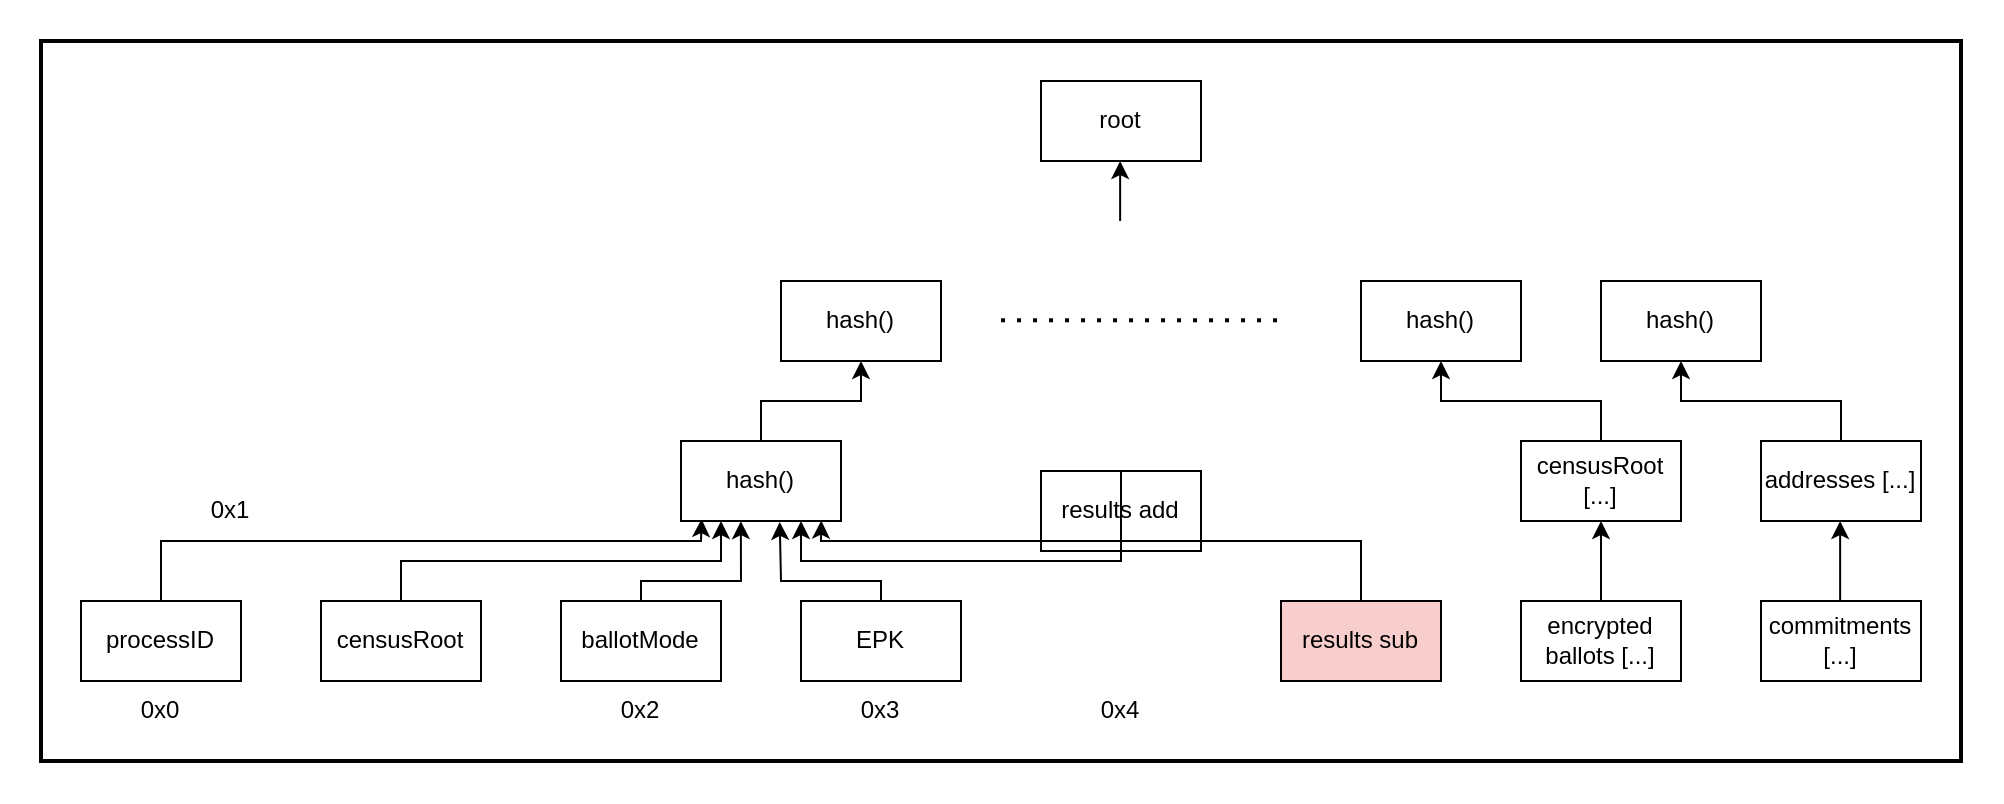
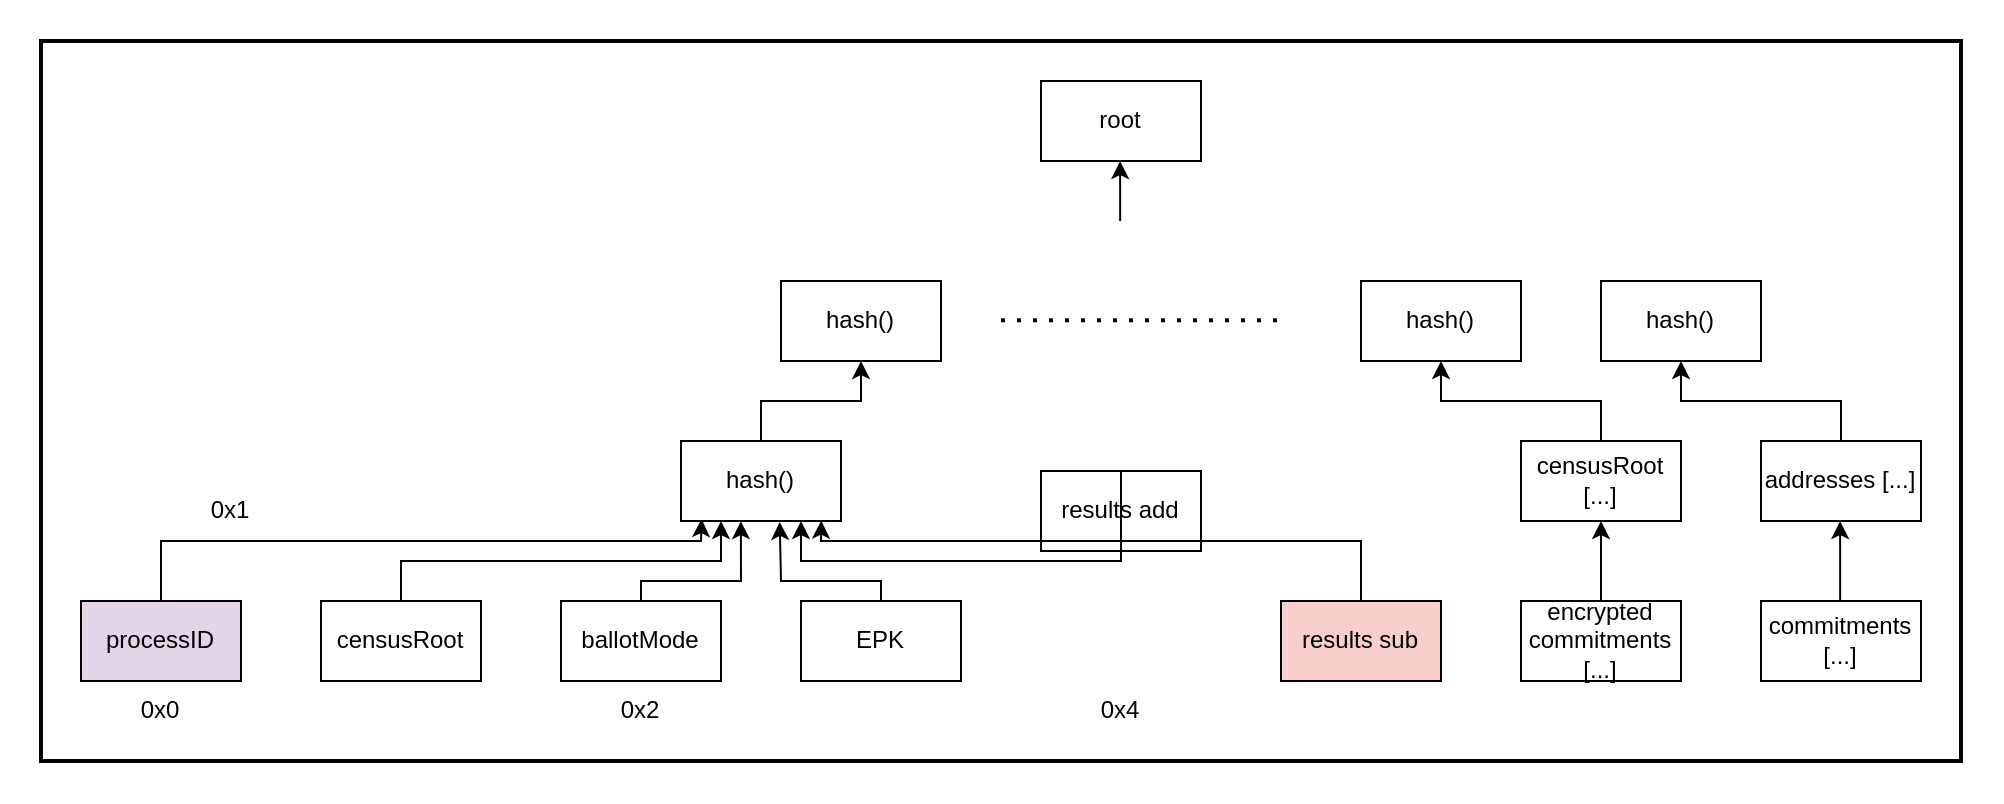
  <mxCell id="0" />
  <mxCell id="1" parent="0" />
  <mxCell id="2" value="" style="rounded=0;whiteSpace=wrap;html=1;strokeWidth=2;" vertex="1" parent="1"><mxGeometry x="20" width="960" height="360" as="geometry" y="20" /></mxCell>
  <mxCell id="3" value="root" style="rounded=0;whiteSpace=wrap;html=1;" vertex="1" parent="1"><mxGeometry x="520" y="40" width="80" height="40" as="geometry" /></mxCell>
- <mxCell id="4" value="processID" style="rounded=0;whiteSpace=wrap;html=1;" vertex="1" parent="1"><mxGeometry x="40" y="300" width="80" height="40" as="geometry" /></mxCell>
+ <mxCell id="4" value="processID" style="rounded=0;whiteSpace=wrap;html=1;fillColor=#e1d5e7;" vertex="1" parent="1"><mxGeometry x="40" y="300" width="80" height="40" as="geometry" /></mxCell>
  <mxCell id="5" value="censusRoot" style="rounded=0;whiteSpace=wrap;html=1;" vertex="1" parent="1"><mxGeometry x="160" y="300" width="80" height="40" as="geometry" /></mxCell>
  <mxCell id="6" value="ballotMode" style="rounded=0;whiteSpace=wrap;html=1;" vertex="1" parent="1"><mxGeometry x="280" y="300" width="80" height="40" as="geometry" /></mxCell>
  <mxCell id="7" value="EPK" style="rounded=0;whiteSpace=wrap;html=1;" vertex="1" parent="1"><mxGeometry x="400" y="300" width="80" height="40" as="geometry" /></mxCell>
  <mxCell id="8" value="results add" style="rounded=0;whiteSpace=wrap;html=1;" vertex="1" parent="1"><mxGeometry x="520" y="235" width="80" height="40" as="geometry" /></mxCell>
  <mxCell id="9" value="results sub" style="rounded=0;whiteSpace=wrap;html=1;fillColor=#f8cecc;" vertex="1" parent="1"><mxGeometry x="640" y="300" width="80" height="40" as="geometry" /></mxCell>
- <mxCell id="10" value="encrypted ballots [...]" style="rounded=0;whiteSpace=wrap;html=1;" vertex="1" parent="1"><mxGeometry x="760" y="300" width="80" height="40" as="geometry" /></mxCell>
+ <mxCell id="10" value="encrypted commitments [...]" style="rounded=0;whiteSpace=wrap;html=1;" vertex="1" parent="1"><mxGeometry x="760" y="300" width="80" height="40" as="geometry" /></mxCell>
  <mxCell id="11" value="commitments [...]" style="rounded=0;whiteSpace=wrap;html=1;" vertex="1" parent="1"><mxGeometry x="880" y="300" width="80" height="40" as="geometry" /></mxCell>
  <mxCell id="12" value="censusRoot [...]" style="rounded=0;whiteSpace=wrap;html=1;" vertex="1" parent="1"><mxGeometry x="760" y="220" width="80" height="40" as="geometry" /></mxCell>
  <mxCell id="13" value="addresses [...]" style="rounded=0;whiteSpace=wrap;html=1;" vertex="1" parent="1"><mxGeometry x="880" y="220" width="80" height="40" as="geometry" /></mxCell>
  <mxCell id="14" value="" style="endArrow=classic;html=1;rounded=0;entryX=0.129;entryY=0.976;entryDx=0;entryDy=0;entryPerimeter=0;exitX=0.5;exitY=0;exitDx=0;exitDy=0;" edge="1" parent="1" source="4" target="15"><mxGeometry width="50" height="50" relative="1" as="geometry"><mxPoint x="70" y="300" as="sourcePoint" /><mxPoint x="330" y="260" as="targetPoint" /><Array as="points"><mxPoint x="80" y="270" /><mxPoint x="210" y="270" /><mxPoint x="350" y="270" /></Array></mxGeometry></mxCell>
  <mxCell id="15" value="hash()" style="rounded=0;whiteSpace=wrap;html=1;" vertex="1" parent="1"><mxGeometry x="340" y="220" width="80" height="40" as="geometry" /></mxCell>
  <mxCell id="16" value="" style="endArrow=classic;html=1;rounded=0;entryX=0.25;entryY=1;entryDx=0;entryDy=0;" edge="1" parent="1" target="15"><mxGeometry width="50" height="50" relative="1" as="geometry"><mxPoint x="200" y="300" as="sourcePoint" /><mxPoint x="460" y="260" as="targetPoint" /><Array as="points"><mxPoint x="200" y="280" /><mxPoint x="340" y="280" /><mxPoint x="360" y="280" /></Array></mxGeometry></mxCell>
  <mxCell id="17" value="" style="endArrow=classic;html=1;rounded=0;entryX=0.374;entryY=1.002;entryDx=0;entryDy=0;entryPerimeter=0;" edge="1" parent="1" target="15"><mxGeometry width="50" height="50" relative="1" as="geometry"><mxPoint x="320" y="300" as="sourcePoint" /><mxPoint x="480" y="260" as="targetPoint" /><Array as="points"><mxPoint x="320" y="290" /><mxPoint x="370" y="290" /></Array></mxGeometry></mxCell>
  <mxCell id="18" value="" style="endArrow=classic;html=1;rounded=0;entryX=0.617;entryY=1.012;entryDx=0;entryDy=0;entryPerimeter=0;exitX=0.5;exitY=0;exitDx=0;exitDy=0;" edge="1" parent="1" source="7" target="15"><mxGeometry width="50" height="50" relative="1" as="geometry"><mxPoint x="330" y="300" as="sourcePoint" /><mxPoint x="380" y="260" as="targetPoint" /><Array as="points"><mxPoint x="440" y="290" /><mxPoint x="390" y="290" /></Array></mxGeometry></mxCell>
  <mxCell id="19" value="" style="endArrow=classic;html=1;rounded=0;entryX=0.75;entryY=1;entryDx=0;entryDy=0;exitX=0.5;exitY=0;exitDx=0;exitDy=0;" edge="1" parent="1" source="8" target="15"><mxGeometry width="50" height="50" relative="1" as="geometry"><mxPoint x="230" y="300" as="sourcePoint" /><mxPoint x="390" y="260" as="targetPoint" /><Array as="points"><mxPoint x="560" y="280" /><mxPoint x="400" y="280" /></Array></mxGeometry></mxCell>
  <mxCell id="20" value="" style="endArrow=classic;html=1;rounded=0;entryX=0.877;entryY=0.995;entryDx=0;entryDy=0;entryPerimeter=0;exitX=0.5;exitY=0;exitDx=0;exitDy=0;" edge="1" parent="1" source="9" target="15"><mxGeometry width="50" height="50" relative="1" as="geometry"><mxPoint x="640" y="280" as="sourcePoint" /><mxPoint x="400" y="260" as="targetPoint" /><Array as="points"><mxPoint x="680" y="270" /><mxPoint x="410" y="270" /></Array></mxGeometry></mxCell>
  <mxCell id="21" value="" style="endArrow=classic;html=1;rounded=0;entryX=0.5;entryY=1;entryDx=0;entryDy=0;" edge="1" parent="1" target="12"><mxGeometry width="50" height="50" relative="1" as="geometry"><mxPoint x="800" y="300" as="sourcePoint" /><mxPoint x="850" y="250" as="targetPoint" /></mxGeometry></mxCell>
  <mxCell id="22" value="" style="endArrow=classic;html=1;rounded=0;entryX=0.5;entryY=1;entryDx=0;entryDy=0;" edge="1" parent="1"><mxGeometry width="50" height="50" relative="1" as="geometry"><mxPoint x="919.57" y="300" as="sourcePoint" /><mxPoint x="919.57" y="260" as="targetPoint" /></mxGeometry></mxCell>
  <mxCell id="23" value="" style="endArrow=classic;html=1;rounded=0;" edge="1" parent="1"><mxGeometry width="50" height="50" relative="1" as="geometry"><mxPoint x="380" y="220" as="sourcePoint" /><mxPoint x="430" y="180" as="targetPoint" /><Array as="points"><mxPoint x="380" y="200" /><mxPoint x="430" y="200" /></Array></mxGeometry></mxCell>
  <mxCell id="24" value="" style="endArrow=classic;html=1;rounded=0;" edge="1" parent="1"><mxGeometry width="50" height="50" relative="1" as="geometry"><mxPoint x="800" y="220" as="sourcePoint" /><mxPoint x="720" y="180" as="targetPoint" /><Array as="points"><mxPoint x="800" y="200" /><mxPoint x="720" y="200" /></Array></mxGeometry></mxCell>
  <mxCell id="25" value="" style="endArrow=classic;html=1;rounded=0;" edge="1" parent="1"><mxGeometry width="50" height="50" relative="1" as="geometry"><mxPoint x="920" y="220" as="sourcePoint" /><mxPoint x="840" y="180" as="targetPoint" /><Array as="points"><mxPoint x="920" y="200" /><mxPoint x="840" y="200" /></Array></mxGeometry></mxCell>
  <mxCell id="26" value="hash()" style="rounded=0;whiteSpace=wrap;html=1;" vertex="1" parent="1"><mxGeometry x="390" y="140" width="80" height="40" as="geometry" /></mxCell>
  <mxCell id="27" value="hash()" style="rounded=0;whiteSpace=wrap;html=1;" vertex="1" parent="1"><mxGeometry x="680" y="140" width="80" height="40" as="geometry" /></mxCell>
  <mxCell id="28" value="hash()" style="rounded=0;whiteSpace=wrap;html=1;" vertex="1" parent="1"><mxGeometry x="800" y="140" width="80" height="40" as="geometry" /></mxCell>
  <mxCell id="29" value="" style="endArrow=none;dashed=1;html=1;dashPattern=1 3;strokeWidth=2;rounded=0;" edge="1" parent="1"><mxGeometry width="50" height="50" relative="1" as="geometry"><mxPoint x="500" y="159.57" as="sourcePoint" /><mxPoint x="640" y="159.57" as="targetPoint" /></mxGeometry></mxCell>
  <mxCell id="30" value="" style="endArrow=classic;html=1;rounded=0;" edge="1" parent="1"><mxGeometry width="50" height="50" relative="1" as="geometry"><mxPoint x="559.57" y="110" as="sourcePoint" /><mxPoint x="559.57" y="80" as="targetPoint" /></mxGeometry></mxCell>
  <mxCell id="31" value="0x0" style="text;html=1;align=center;verticalAlign=middle;whiteSpace=wrap;rounded=0;" vertex="1" parent="1"><mxGeometry x="50" y="340" width="60" height="30" as="geometry" /></mxCell>
  <mxCell id="32" value="0x1" style="text;html=1;align=center;verticalAlign=middle;whiteSpace=wrap;rounded=0;" vertex="1" parent="1"><mxGeometry x="85" y="240" width="60" height="30" as="geometry" /></mxCell>
  <mxCell id="33" value="0x2" style="text;html=1;align=center;verticalAlign=middle;whiteSpace=wrap;rounded=0;" vertex="1" parent="1"><mxGeometry x="290" y="340" width="60" height="30" as="geometry" /></mxCell>
- <mxCell id="34" value="0x3" style="text;html=1;align=center;verticalAlign=middle;whiteSpace=wrap;rounded=0;" vertex="1" parent="1"><mxGeometry x="410" y="340" width="60" height="30" as="geometry" /></mxCell>
  <mxCell id="35" value="0x4" style="text;html=1;align=center;verticalAlign=middle;whiteSpace=wrap;rounded=0;" vertex="1" parent="1"><mxGeometry x="530" y="340" width="60" height="30" as="geometry" /></mxCell>
